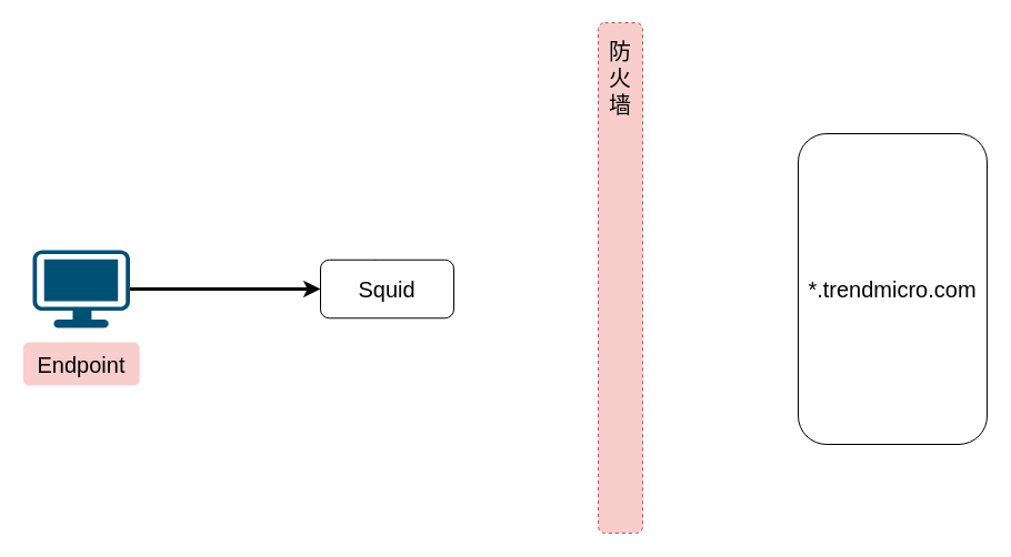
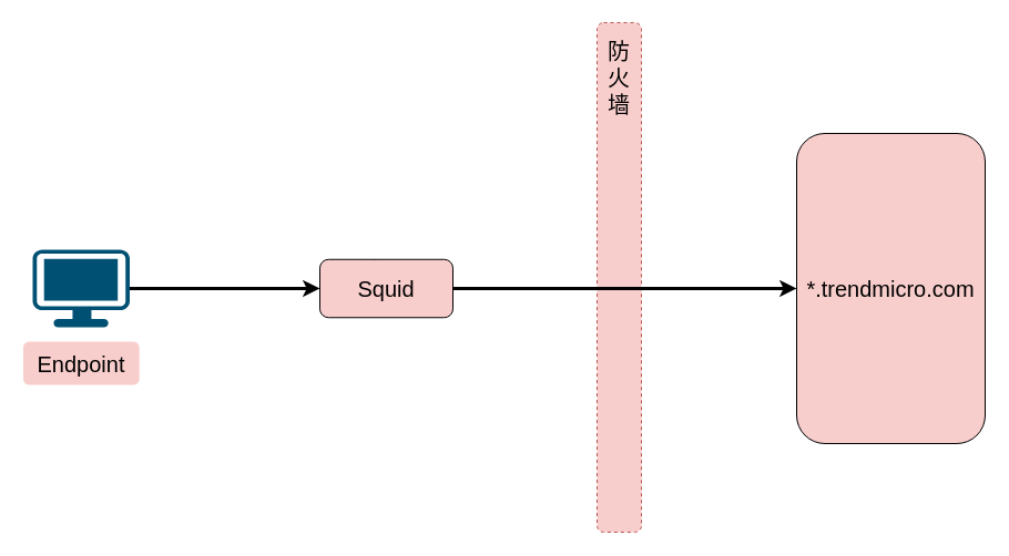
  <mxCell id="0" />
  <mxCell id="1" parent="0" />
  <mxCell id="2" value="&lt;div style=&quot;direction: ltr;&quot;&gt;&lt;span style=&quot;font-size: 20px; background-color: transparent; color: light-dark(rgb(0, 0, 0), rgb(255, 255, 255));&quot;&gt;防&lt;/span&gt;&lt;/div&gt;&lt;div style=&quot;direction: ltr;&quot;&gt;&lt;font style=&quot;font-size: 20px;&quot;&gt;火&lt;/font&gt;&lt;/div&gt;&lt;div style=&quot;direction: ltr;&quot;&gt;&lt;font style=&quot;font-size: 20px;&quot;&gt;墙&lt;/font&gt;&lt;/div&gt;&lt;div style=&quot;direction: ltr;&quot;&gt;&lt;font style=&quot;font-size: 20px;&quot;&gt;&lt;br&gt;&lt;/font&gt;&lt;/div&gt;&lt;div style=&quot;direction: ltr;&quot;&gt;&lt;font style=&quot;font-size: 20px;&quot;&gt;&lt;br&gt;&lt;/font&gt;&lt;/div&gt;&lt;div style=&quot;direction: ltr;&quot;&gt;&lt;font style=&quot;font-size: 20px;&quot;&gt;&lt;br&gt;&lt;/font&gt;&lt;/div&gt;&lt;div style=&quot;direction: ltr;&quot;&gt;&lt;font style=&quot;font-size: 20px;&quot;&gt;&lt;br&gt;&lt;/font&gt;&lt;/div&gt;&lt;div style=&quot;direction: ltr;&quot;&gt;&lt;font style=&quot;font-size: 20px;&quot;&gt;&lt;br&gt;&lt;/font&gt;&lt;/div&gt;&lt;div style=&quot;direction: ltr;&quot;&gt;&lt;font style=&quot;font-size: 20px;&quot;&gt;&lt;br&gt;&lt;/font&gt;&lt;/div&gt;&lt;div style=&quot;direction: ltr;&quot;&gt;&lt;font style=&quot;font-size: 20px;&quot;&gt;&lt;br&gt;&lt;/font&gt;&lt;/div&gt;&lt;div style=&quot;direction: ltr;&quot;&gt;&lt;font style=&quot;font-size: 20px;&quot;&gt;&lt;br&gt;&lt;/font&gt;&lt;/div&gt;&lt;div style=&quot;direction: ltr;&quot;&gt;&lt;font style=&quot;font-size: 20px;&quot;&gt;&lt;br&gt;&lt;/font&gt;&lt;/div&gt;&lt;div style=&quot;direction: ltr;&quot;&gt;&lt;font style=&quot;font-size: 20px;&quot;&gt;&lt;br&gt;&lt;/font&gt;&lt;/div&gt;&lt;div style=&quot;direction: ltr;&quot;&gt;&lt;font style=&quot;font-size: 20px;&quot;&gt;&lt;br&gt;&lt;/font&gt;&lt;/div&gt;&lt;div style=&quot;direction: ltr;&quot;&gt;&lt;font style=&quot;font-size: 20px;&quot;&gt;&lt;br&gt;&lt;/font&gt;&lt;/div&gt;&lt;div style=&quot;direction: ltr;&quot;&gt;&lt;font style=&quot;font-size: 20px;&quot;&gt;&lt;br&gt;&lt;/font&gt;&lt;/div&gt;&lt;div style=&quot;direction: ltr;&quot;&gt;&lt;font style=&quot;font-size: 20px;&quot;&gt;&lt;br&gt;&lt;/font&gt;&lt;/div&gt;&lt;div style=&quot;direction: ltr;&quot;&gt;&lt;font style=&quot;font-size: 20px;&quot;&gt;&lt;br&gt;&lt;/font&gt;&lt;/div&gt;" style="rounded=1;whiteSpace=wrap;html=1;fillColor=#f8cecc;strokeColor=#b85450;align=center;dashed=1;" vertex="1" parent="1"><mxGeometry x="538" y="20" width="40" height="460" as="geometry" /></mxCell>
  <mxCell id="3" style="edgeStyle=orthogonalEdgeStyle;rounded=0;orthogonalLoop=1;jettySize=auto;html=1;entryX=0.005;entryY=0.63;entryDx=0;entryDy=0;entryPerimeter=0;strokeWidth=3;" parent="1" edge="1" source="9"><mxGeometry relative="1" as="geometry"><mxPoint x="134.59" y="249.71" as="sourcePoint" /><Array as="points"><mxPoint x="296.59" y="249.71" /></Array><mxPoint x="337.059" y="249.41" as="targetPoint" /></mxGeometry></mxCell>
  <mxCell id="4" style="edgeStyle=orthogonalEdgeStyle;rounded=0;orthogonalLoop=1;jettySize=auto;html=1;strokeWidth=3;" edge="1" parent="1" source="5"><mxGeometry relative="1" as="geometry"><mxPoint x="288" y="260" as="targetPoint" /></mxGeometry></mxCell>
  <mxCell id="5" value="" style="points=[[0.03,0.03,0],[0.5,0,0],[0.97,0.03,0],[1,0.4,0],[0.97,0.745,0],[0.5,1,0],[0.03,0.745,0],[0,0.4,0]];verticalLabelPosition=bottom;sketch=0;html=1;verticalAlign=top;aspect=fixed;align=center;pointerEvents=1;shape=mxgraph.cisco19.workstation;fillColor=#005073;strokeColor=none;" parent="1" vertex="1"><mxGeometry x="29" y="225" width="87.5" height="70" as="geometry" /></mxCell>
  <mxCell id="6" value="&lt;font style=&quot;font-size: 20px;&quot;&gt;Endpoint&lt;/font&gt;" style="rounded=1;whiteSpace=wrap;html=1;strokeColor=#FFFFFF;fillColor=#f8cecc;" parent="1" vertex="1"><mxGeometry x="20" y="307.5" width="105.68" height="40" as="geometry" /></mxCell>
- <mxCell id="7" value="&lt;font style=&quot;font-size: 20px;&quot;&gt;*.trendmicro.com&lt;/font&gt;" style="rounded=1;whiteSpace=wrap;html=1;" vertex="1" parent="1"><mxGeometry x="718" y="120" width="170" height="280" as="geometry" /></mxCell>
- <mxCell id="9" value="&lt;font style=&quot;font-size: 20px;&quot;&gt;Squid&lt;/font&gt;" style="rounded=1;whiteSpace=wrap;html=1;" vertex="1" parent="1"><mxGeometry x="288" y="233.75" width="120" height="52.5" as="geometry" /></mxCell>
+ <mxCell id="7" value="&lt;font style=&quot;font-size: 20px;&quot;&gt;*.trendmicro.com&lt;/font&gt;" style="rounded=1;whiteSpace=wrap;html=1;fillColor=#f8cecc;" vertex="1" parent="1"><mxGeometry x="718" y="120" width="170" height="280" as="geometry" /></mxCell>
+ <mxCell id="8" style="edgeStyle=orthogonalEdgeStyle;rounded=0;orthogonalLoop=1;jettySize=auto;html=1;entryX=0;entryY=0.5;entryDx=0;entryDy=0;strokeColor=default;strokeWidth=3;" edge="1" parent="1" source="9" target="7"><mxGeometry relative="1" as="geometry" /></mxCell>
+ <mxCell id="9" value="&lt;font style=&quot;font-size: 20px;&quot;&gt;Squid&lt;/font&gt;" style="rounded=1;whiteSpace=wrap;html=1;fillColor=#f8cecc;" vertex="1" parent="1"><mxGeometry x="288" y="233.75" width="120" height="52.5" as="geometry" /></mxCell>
